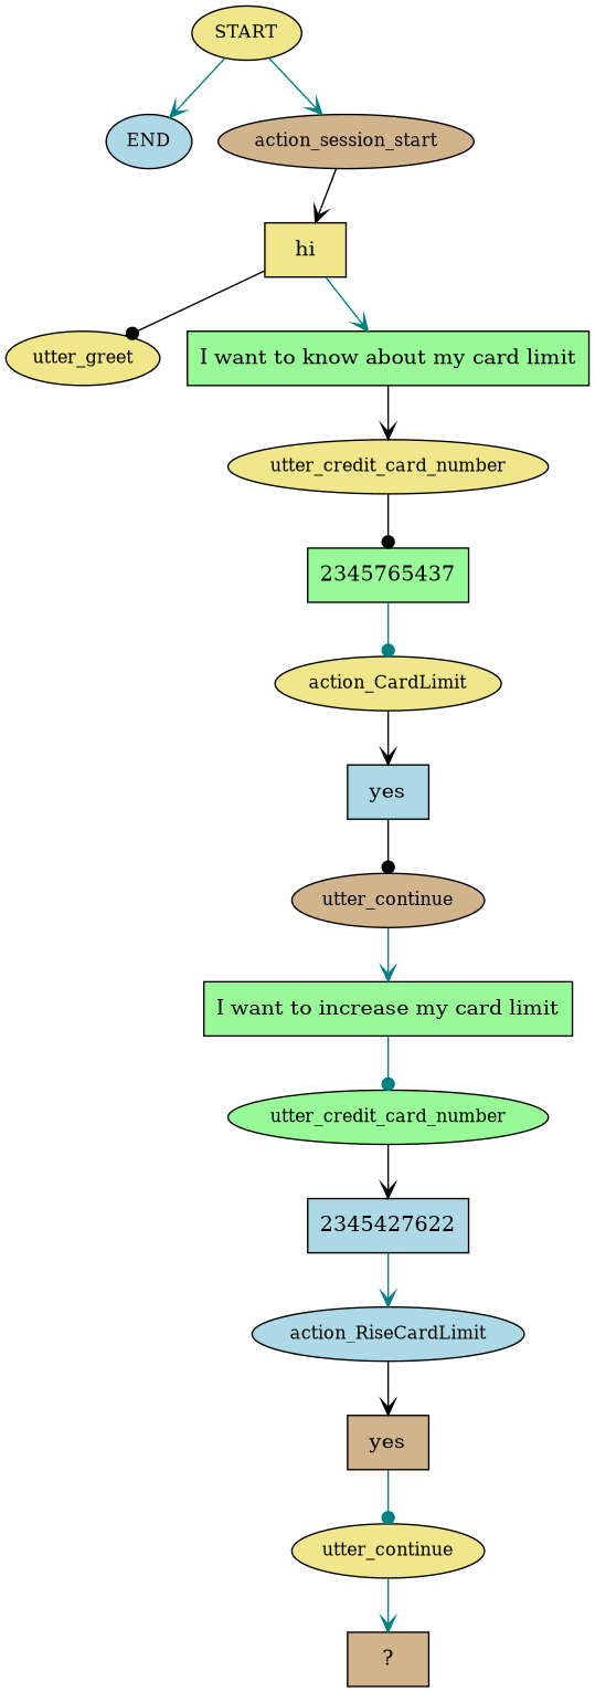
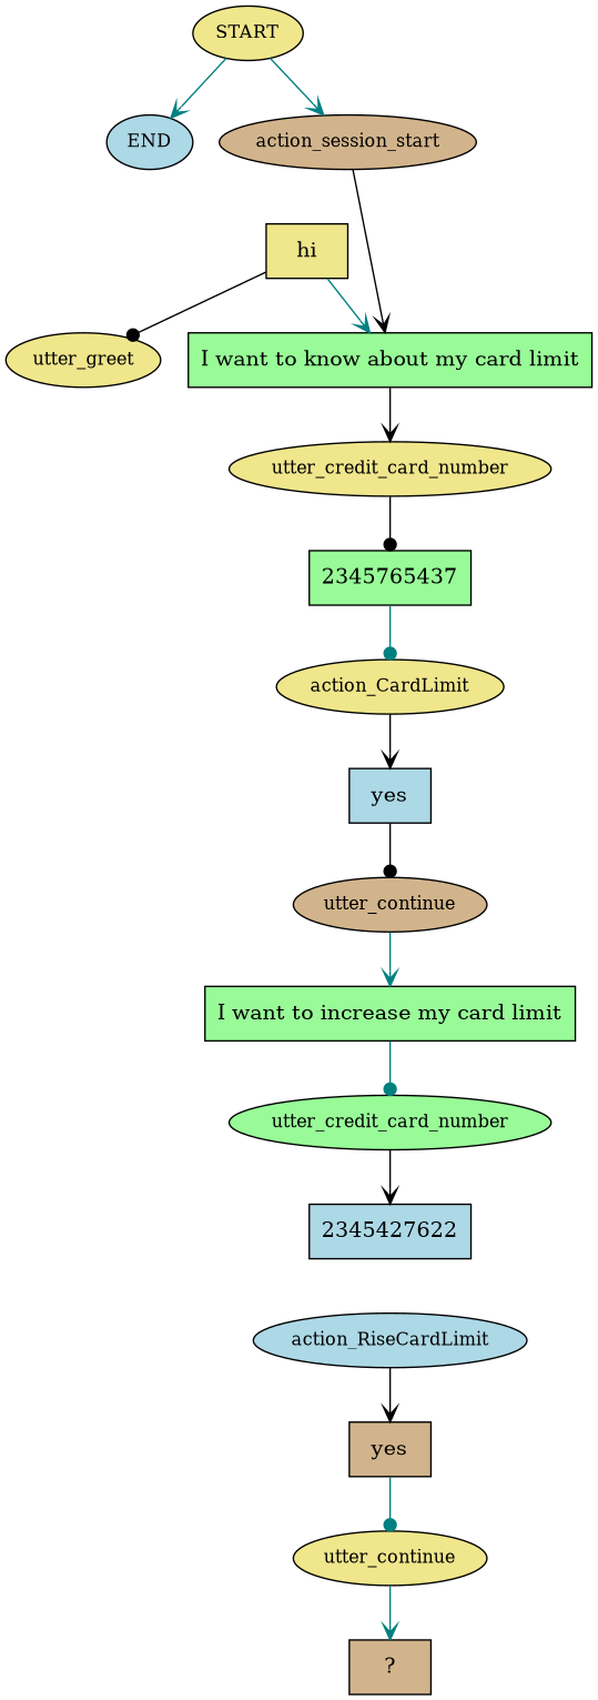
  digraph {
    node [fillcolor=khaki fontsize=12 style=filled]
    edge [arrowhead=vee color=teal]
    n1 [label=START]
    n2 [fillcolor=lightblue label=END]
    n3 [fillcolor=tan label=action_session_start]
    n4 [label=hi shape=rect fontsize=""]
    n5 [label=utter_greet]
    n6 [fillcolor=palegreen label="I want to know about my card limit" shape=rect fontsize=""]
    n7 [label=utter_credit_card_number]
    n8 [fillcolor=palegreen label=2345765437 shape=rect fontsize=""]
    n9 [label=action_CardLimit]
    n10 [fillcolor=lightblue label=yes shape=rect fontsize=""]
    n11 [fillcolor=tan label=utter_continue]
    n12 [fillcolor=palegreen label="I want to increase my card limit" shape=rect fontsize=""]
    n13 [fillcolor=palegreen label=utter_credit_card_number]
    n14 [fillcolor=lightblue label=2345427622 shape=rect fontsize=""]
    n15 [fillcolor=lightblue label=action_RiseCardLimit]
    n16 [fillcolor=tan label=yes shape=rect fontsize=""]
    n17 [label=utter_continue]
    n18 [fillcolor=tan label="  ?  " shape=rect fontsize=""]
    n1 -> n2
    n1 -> n3
-   n3 -> n4 [color=black]
+   n3 -> n6 [color=black]
    n4 -> n5 [arrowhead=dot color=black]
    n4 -> n6
    n6 -> n7 [color=black]
    n7 -> n8 [arrowhead=dot color=black]
    n8 -> n9 [arrowhead=dot]
    n9 -> n10 [color=black]
    n10 -> n11 [arrowhead=dot color=black]
    n11 -> n12
    n12 -> n13 [arrowhead=dot]
    n13 -> n14 [color=black]
-   n14 -> n15
    n15 -> n16 [color=black]
    n16 -> n17 [arrowhead=dot]
    n17 -> n18
  }
